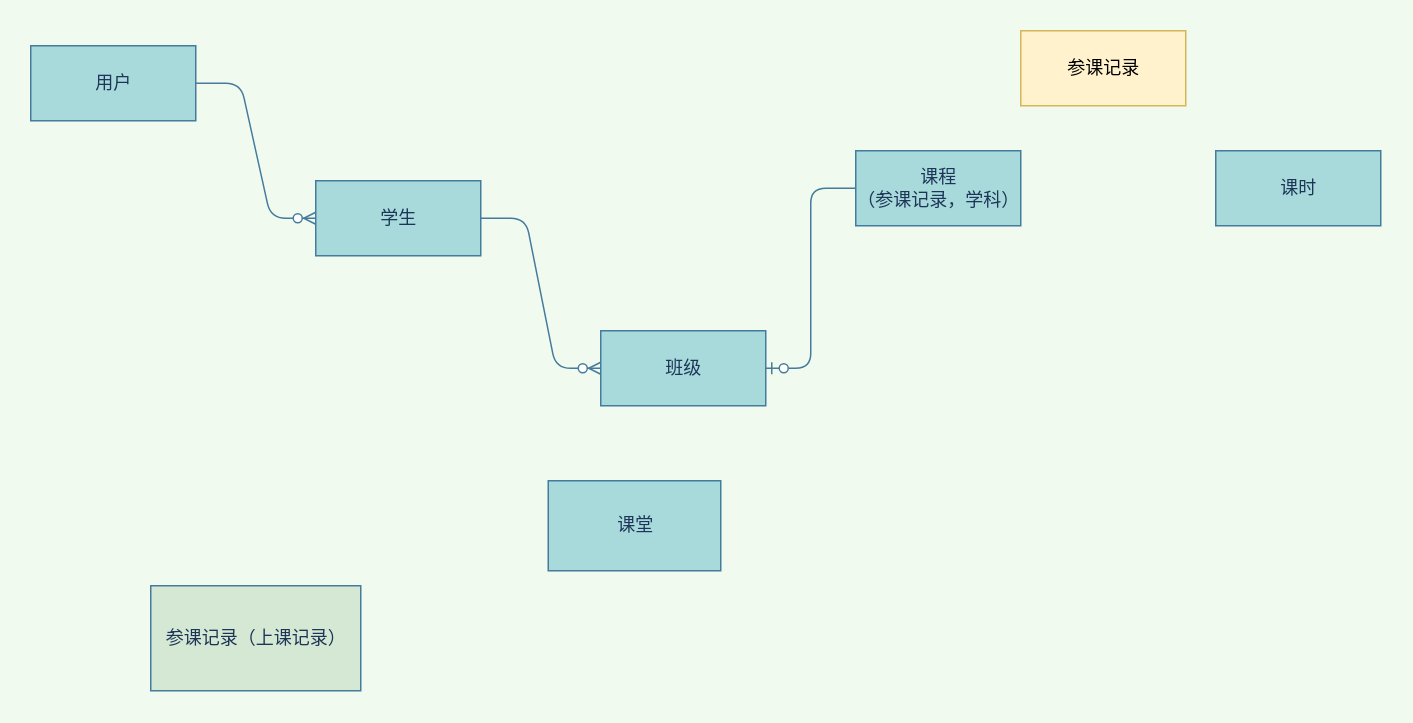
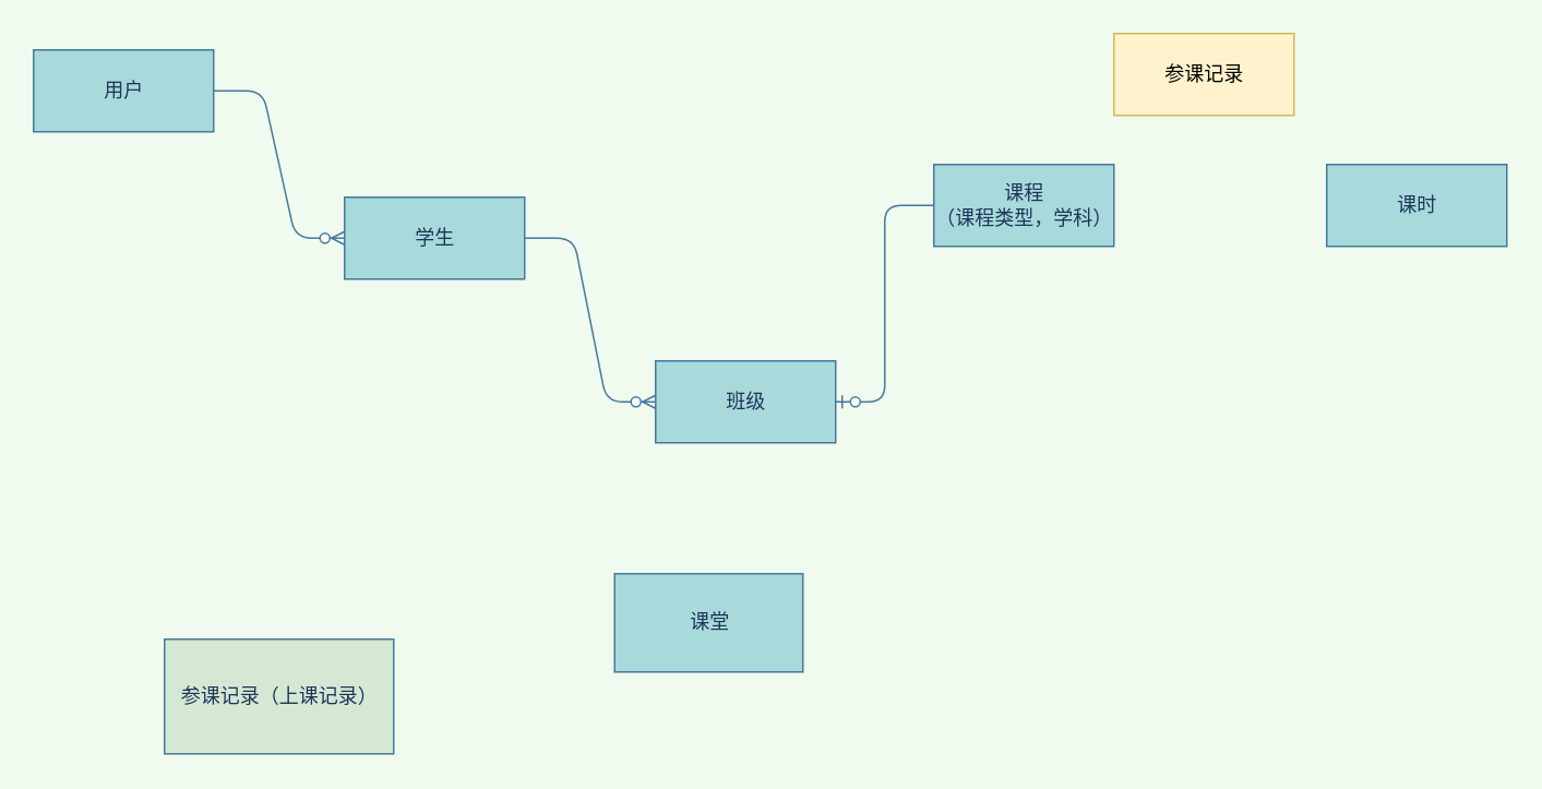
  <mxCell id="0" />
  <mxCell id="1" parent="0" />
- <mxCell id="2" value="课程&lt;br&gt;（参课记录，学科）" style="html=1;fillColor=#A8DADC;strokeColor=#457B9D;fontColor=#1D3557;" vertex="1" parent="1"><mxGeometry x="570" y="100" width="110" height="50" as="geometry" /></mxCell>
+ <mxCell id="2" value="课程&lt;br&gt;（课程类型，学科）" style="html=1;fillColor=#A8DADC;strokeColor=#457B9D;fontColor=#1D3557;" vertex="1" parent="1"><mxGeometry x="570" y="100" width="110" height="50" as="geometry" /></mxCell>
  <mxCell id="3" value="学生" style="html=1;fillColor=#A8DADC;strokeColor=#457B9D;fontColor=#1D3557;" vertex="1" parent="1"><mxGeometry x="210" y="120" width="110" height="50" as="geometry" /></mxCell>
  <mxCell id="4" value="班级" style="html=1;fillColor=#A8DADC;strokeColor=#457B9D;fontColor=#1D3557;" vertex="1" parent="1"><mxGeometry x="400" y="220" width="110" height="50" as="geometry" /></mxCell>
  <mxCell id="5" value="课时" style="html=1;fillColor=#A8DADC;strokeColor=#457B9D;fontColor=#1D3557;" vertex="1" parent="1"><mxGeometry x="810" y="100" width="110" height="50" as="geometry" /></mxCell>
  <mxCell id="6" value="" style="edgeStyle=entityRelationEdgeStyle;fontSize=12;html=1;endArrow=ERzeroToMany;endFill=1;strokeColor=#457B9D;fillColor=#A8DADC;entryX=0;entryY=0.5;entryDx=0;entryDy=0;" edge="1" parent="1" source="3" target="4"><mxGeometry width="100" height="100" relative="1" as="geometry"><mxPoint x="310" y="190" as="sourcePoint" /><mxPoint x="190" y="190" as="targetPoint" /></mxGeometry></mxCell>
  <mxCell id="7" value="用户" style="html=1;rounded=0;sketch=0;strokeColor=#457B9D;fillColor=#A8DADC;fontColor=#1D3557;" vertex="1" parent="1"><mxGeometry x="20" y="30" width="110" height="50" as="geometry" /></mxCell>
  <mxCell id="8" value="" style="edgeStyle=entityRelationEdgeStyle;fontSize=12;html=1;endArrow=ERzeroToMany;endFill=1;strokeColor=#457B9D;fillColor=#A8DADC;exitX=1;exitY=0.5;exitDx=0;exitDy=0;" edge="1" parent="1" source="7" target="3"><mxGeometry width="100" height="100" relative="1" as="geometry"><mxPoint x="230" y="95" as="sourcePoint" /><mxPoint x="290" y="60" as="targetPoint" /></mxGeometry></mxCell>
  <mxCell id="9" value="" style="edgeStyle=entityRelationEdgeStyle;fontSize=12;html=1;endArrow=ERzeroToOne;endFill=1;strokeColor=#457B9D;fillColor=#A8DADC;exitX=0;exitY=0.5;exitDx=0;exitDy=0;entryX=1;entryY=0.5;entryDx=0;entryDy=0;" edge="1" parent="1" source="2" target="4"><mxGeometry width="100" height="100" relative="1" as="geometry"><mxPoint x="300" y="430" as="sourcePoint" /><mxPoint x="400" y="330" as="targetPoint" /></mxGeometry></mxCell>
  <mxCell id="10" value="参课记录" style="html=1;rounded=0;sketch=0;strokeColor=#d6b656;fillColor=#fff2cc;" vertex="1" parent="1"><mxGeometry x="680" y="20" width="110" height="50" as="geometry" /></mxCell>
  <mxCell id="11" value="参课记录（上课记录）" style="html=1;rounded=0;sketch=0;strokeColor=#457B9D;fillColor=#d5e8d4;fontColor=#1D3557;" vertex="1" parent="1"><mxGeometry x="100" y="390" width="140" height="70" as="geometry" /></mxCell>
- <mxCell id="12" value="课堂" style="html=1;rounded=0;sketch=0;strokeColor=#457B9D;fillColor=#A8DADC;fontColor=#1D3557;" vertex="1" parent="1"><mxGeometry x="365" y="320" width="115" height="60" as="geometry" /></mxCell>
+ <mxCell id="12" value="课堂" style="html=1;rounded=0;sketch=0;strokeColor=#457B9D;fillColor=#A8DADC;fontColor=#1D3557;" vertex="1" parent="1"><mxGeometry x="375" y="350" width="115" height="60" as="geometry" /></mxCell>
